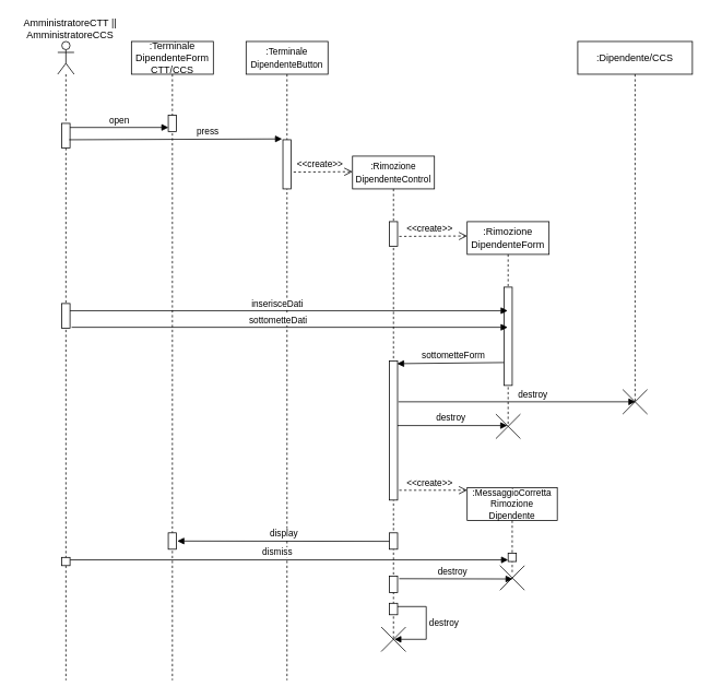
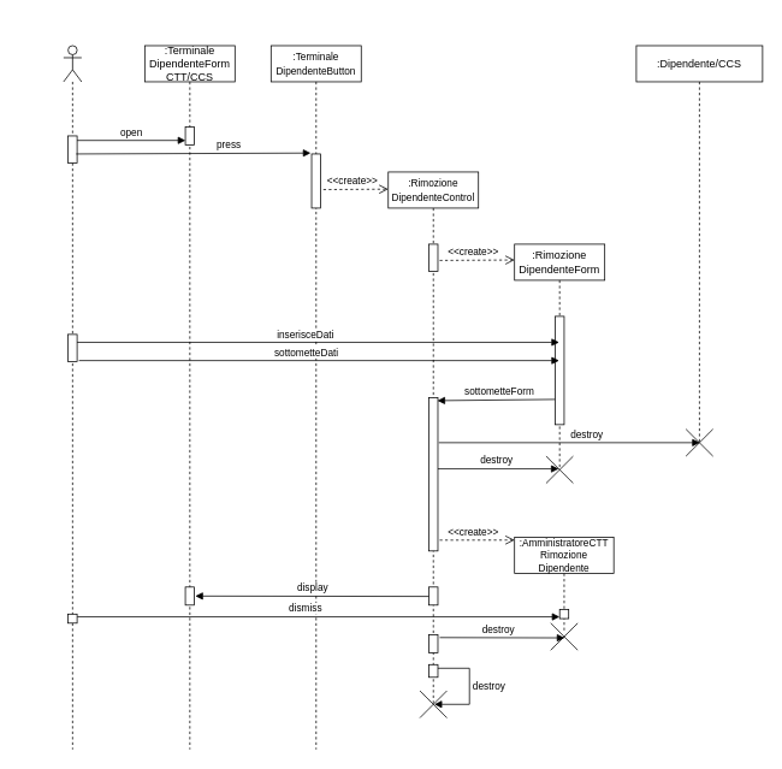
  <mxCell id="0" />
  <mxCell id="1" parent="0" />
  <mxCell id="2" value="" style="shape=umlLifeline;participant=umlActor;perimeter=lifelinePerimeter;whiteSpace=wrap;html=1;container=1;collapsible=0;recursiveResize=0;verticalAlign=top;spacingTop=36;outlineConnect=0;size=40;" parent="1" vertex="1"><mxGeometry x="70" y="50" width="20" height="780" as="geometry" /></mxCell>
  <mxCell id="3" value="" style="html=1;points=[];perimeter=orthogonalPerimeter;" parent="2" vertex="1"><mxGeometry x="5" y="100" width="10" height="30" as="geometry" /></mxCell>
  <mxCell id="4" value="" style="html=1;points=[];perimeter=orthogonalPerimeter;" parent="2" vertex="1"><mxGeometry x="5" y="320" width="10" height="30" as="geometry" /></mxCell>
  <mxCell id="5" value="" style="html=1;points=[];perimeter=orthogonalPerimeter;" parent="2" vertex="1"><mxGeometry x="5" y="630" width="10" height="10" as="geometry" /></mxCell>
  <mxCell id="6" value="destroy" style="edgeStyle=orthogonalEdgeStyle;html=1;align=left;spacingLeft=2;endArrow=block;rounded=0;" parent="1" edge="1"><mxGeometry relative="1" as="geometry"><mxPoint x="481" y="740" as="sourcePoint" /><Array as="points"><mxPoint x="520" y="740" /><mxPoint x="520" y="780" /><mxPoint x="490" y="780" /></Array><mxPoint x="481" y="780" as="targetPoint" /></mxGeometry></mxCell>
  <mxCell id="7" value="destroy" style="html=1;verticalAlign=bottom;endArrow=block;entryX=0.467;entryY=0.467;entryDx=0;entryDy=0;entryPerimeter=0;" parent="1" target="35" edge="1"><mxGeometry x="0.014" width="80" relative="1" as="geometry"><mxPoint x="479" y="519" as="sourcePoint" /><mxPoint x="613.5" y="520" as="targetPoint" /><mxPoint as="offset" /></mxGeometry></mxCell>
  <mxCell id="8" value=":Terminale DipendenteForm CTT/CCS" style="shape=umlLifeline;perimeter=lifelinePerimeter;whiteSpace=wrap;html=1;container=1;collapsible=0;recursiveResize=0;outlineConnect=0;size=40;" parent="1" vertex="1"><mxGeometry x="160" y="50" width="100" height="780" as="geometry" /></mxCell>
  <mxCell id="9" value="" style="html=1;points=[];perimeter=orthogonalPerimeter;" parent="8" vertex="1"><mxGeometry x="45" y="90" width="10" height="20" as="geometry" /></mxCell>
  <mxCell id="10" value="" style="html=1;points=[];perimeter=orthogonalPerimeter;" parent="8" vertex="1"><mxGeometry x="45" y="600" width="10" height="20" as="geometry" /></mxCell>
  <mxCell id="11" value="open" style="html=1;verticalAlign=bottom;endArrow=block;entryX=0.02;entryY=0.75;entryDx=0;entryDy=0;entryPerimeter=0;" parent="1" target="9" edge="1"><mxGeometry width="80" relative="1" as="geometry"><mxPoint x="85" y="155" as="sourcePoint" /><mxPoint x="200" y="156" as="targetPoint" /></mxGeometry></mxCell>
  <mxCell id="12" value="&lt;font style=&quot;font-size: 11px&quot;&gt;:Terminale DipendenteButton&lt;/font&gt;" style="shape=umlLifeline;perimeter=lifelinePerimeter;whiteSpace=wrap;html=1;container=1;collapsible=0;recursiveResize=0;outlineConnect=0;size=40;" parent="1" vertex="1"><mxGeometry x="300" y="50" width="100" height="780" as="geometry" /></mxCell>
  <mxCell id="13" value="" style="html=1;points=[];perimeter=orthogonalPerimeter;" parent="12" vertex="1"><mxGeometry x="45" y="120" width="10" height="60" as="geometry" /></mxCell>
  <mxCell id="14" value="press" style="html=1;verticalAlign=bottom;endArrow=block;entryX=-0.1;entryY=-0.017;entryDx=0;entryDy=0;entryPerimeter=0;" parent="1" target="13" edge="1"><mxGeometry x="0.297" width="80" relative="1" as="geometry"><mxPoint x="84" y="170" as="sourcePoint" /><mxPoint x="340" y="170" as="targetPoint" /><mxPoint as="offset" /></mxGeometry></mxCell>
  <mxCell id="15" value="&amp;lt;&amp;lt;create&amp;gt;&amp;gt;" style="html=1;verticalAlign=bottom;endArrow=open;dashed=1;endSize=8;exitX=1.3;exitY=0.658;exitDx=0;exitDy=0;exitPerimeter=0;" parent="1" source="13" edge="1"><mxGeometry x="-0.111" relative="1" as="geometry"><mxPoint x="470" y="410" as="sourcePoint" /><mxPoint x="430" y="209" as="targetPoint" /><mxPoint as="offset" /></mxGeometry></mxCell>
  <mxCell id="16" value="&lt;font style=&quot;font-size: 11px&quot;&gt;:Rimozione &lt;/font&gt;&lt;font style=&quot;font-size: 11px&quot;&gt;DipendenteControl&lt;/font&gt;" style="shape=umlLifeline;perimeter=lifelinePerimeter;whiteSpace=wrap;html=1;container=1;collapsible=0;recursiveResize=0;outlineConnect=0;size=40;" parent="1" vertex="1"><mxGeometry x="430" y="190" width="100" height="590" as="geometry" /></mxCell>
  <mxCell id="17" value="" style="html=1;points=[];perimeter=orthogonalPerimeter;" parent="16" vertex="1"><mxGeometry x="45" y="80" width="10" height="30" as="geometry" /></mxCell>
  <mxCell id="18" value="" style="html=1;points=[];perimeter=orthogonalPerimeter;" parent="16" vertex="1"><mxGeometry x="45" y="250" width="10" height="170" as="geometry" /></mxCell>
  <mxCell id="19" value="" style="html=1;points=[];perimeter=orthogonalPerimeter;" parent="16" vertex="1"><mxGeometry x="45" y="513" width="10" height="20" as="geometry" /></mxCell>
  <mxCell id="20" value="" style="shape=umlDestroy;whiteSpace=wrap;html=1;strokeWidth=1;" parent="16" vertex="1"><mxGeometry x="35" y="575" width="30" height="30" as="geometry" /></mxCell>
  <mxCell id="21" value="" style="html=1;points=[];perimeter=orthogonalPerimeter;" parent="16" vertex="1"><mxGeometry x="45" y="546" width="10" height="14" as="geometry" /></mxCell>
  <mxCell id="22" value=":Rimozione DipendenteForm" style="shape=umlLifeline;perimeter=lifelinePerimeter;whiteSpace=wrap;html=1;container=1;collapsible=0;recursiveResize=0;outlineConnect=0;size=40;" parent="1" vertex="1"><mxGeometry x="570" y="270" width="100" height="250" as="geometry" /></mxCell>
  <mxCell id="23" value="" style="html=1;points=[];perimeter=orthogonalPerimeter;" parent="22" vertex="1"><mxGeometry x="45" y="80" width="10" height="120" as="geometry" /></mxCell>
  <mxCell id="24" value="&amp;lt;&amp;lt;create&amp;gt;&amp;gt;" style="html=1;verticalAlign=bottom;endArrow=open;dashed=1;endSize=8;entryX=0;entryY=0.07;entryDx=0;entryDy=0;entryPerimeter=0;" parent="1" target="22" edge="1"><mxGeometry x="-0.111" relative="1" as="geometry"><mxPoint x="487" y="288" as="sourcePoint" /><mxPoint x="440" y="219" as="targetPoint" /><mxPoint as="offset" /></mxGeometry></mxCell>
  <mxCell id="25" value="inserisceDati" style="html=1;verticalAlign=bottom;endArrow=block;exitX=1;exitY=0.292;exitDx=0;exitDy=0;exitPerimeter=0;" parent="1" source="4" target="22" edge="1"><mxGeometry x="-0.055" width="80" relative="1" as="geometry"><mxPoint x="95" y="187.04" as="sourcePoint" /><mxPoint x="350" y="187" as="targetPoint" /><mxPoint as="offset" /></mxGeometry></mxCell>
  <mxCell id="26" value="sottometteDati" style="html=1;verticalAlign=bottom;endArrow=block;exitX=1.2;exitY=0.5;exitDx=0;exitDy=0;exitPerimeter=0;" parent="1" edge="1"><mxGeometry x="-0.055" width="80" relative="1" as="geometry"><mxPoint x="87" y="399" as="sourcePoint" /><mxPoint x="619.5" y="399" as="targetPoint" /><mxPoint as="offset" /></mxGeometry></mxCell>
  <mxCell id="27" value="sottometteForm" style="html=1;verticalAlign=bottom;endArrow=block;entryX=0.94;entryY=0.02;entryDx=0;entryDy=0;entryPerimeter=0;exitX=-0.02;exitY=0.767;exitDx=0;exitDy=0;exitPerimeter=0;" parent="1" source="23" target="18" edge="1"><mxGeometry x="-0.055" width="80" relative="1" as="geometry"><mxPoint x="530" y="700" as="sourcePoint" /><mxPoint x="629.5" y="410" as="targetPoint" /><mxPoint as="offset" /></mxGeometry></mxCell>
  <mxCell id="28" value=":Dipendente/CCS" style="shape=umlLifeline;perimeter=lifelinePerimeter;whiteSpace=wrap;html=1;container=1;collapsible=0;recursiveResize=0;outlineConnect=0;size=40;" parent="1" vertex="1"><mxGeometry x="705" y="50" width="140" height="440" as="geometry" /></mxCell>
  <mxCell id="29" value="" style="shape=umlDestroy;whiteSpace=wrap;html=1;strokeWidth=1;" parent="28" vertex="1"><mxGeometry x="55" y="425" width="30" height="30" as="geometry" /></mxCell>
  <mxCell id="30" value="destroy" style="html=1;verticalAlign=bottom;endArrow=block;" parent="1" edge="1"><mxGeometry x="0.133" width="80" relative="1" as="geometry"><mxPoint x="486" y="490" as="sourcePoint" /><mxPoint x="775.5" y="490" as="targetPoint" /><mxPoint as="offset" /></mxGeometry></mxCell>
  <mxCell id="31" value="&amp;lt;&amp;lt;create&amp;gt;&amp;gt;" style="html=1;verticalAlign=bottom;endArrow=open;dashed=1;endSize=8;entryX=0;entryY=0.028;entryDx=0;entryDy=0;entryPerimeter=0;" parent="1" target="32" edge="1"><mxGeometry x="-0.111" relative="1" as="geometry"><mxPoint x="487" y="598" as="sourcePoint" /><mxPoint x="560" y="725" as="targetPoint" /><mxPoint as="offset" /></mxGeometry></mxCell>
- <mxCell id="32" value="&lt;font style=&quot;font-size: 11px&quot;&gt;:MessaggioCorretta Rimozione Dipendente&lt;/font&gt;" style="shape=umlLifeline;perimeter=lifelinePerimeter;whiteSpace=wrap;html=1;container=1;collapsible=0;recursiveResize=0;outlineConnect=0;" parent="1" vertex="1"><mxGeometry x="570" y="595" width="110" height="105" as="geometry" /></mxCell>
+ <mxCell id="32" value="&lt;font style=&quot;font-size: 11px&quot;&gt;:AmministratoreCTT Rimozione Dipendente&lt;/font&gt;" style="shape=umlLifeline;perimeter=lifelinePerimeter;whiteSpace=wrap;html=1;container=1;collapsible=0;recursiveResize=0;outlineConnect=0;" parent="1" vertex="1"><mxGeometry x="570" y="595" width="110" height="105" as="geometry" /></mxCell>
  <mxCell id="33" value="" style="html=1;points=[];perimeter=orthogonalPerimeter;" parent="32" vertex="1"><mxGeometry x="50" y="80" width="10" height="10" as="geometry" /></mxCell>
  <mxCell id="34" value="" style="shape=umlDestroy;whiteSpace=wrap;html=1;strokeWidth=1;" parent="32" vertex="1"><mxGeometry x="40" y="95" width="30" height="30" as="geometry" /></mxCell>
  <mxCell id="35" value="" style="shape=umlDestroy;whiteSpace=wrap;html=1;strokeWidth=1;" parent="1" vertex="1"><mxGeometry x="605" y="505" width="30" height="30" as="geometry" /></mxCell>
  <mxCell id="36" value="dismiss" style="html=1;verticalAlign=bottom;endArrow=block;exitX=1.02;exitY=0.303;exitDx=0;exitDy=0;exitPerimeter=0;" parent="1" source="5" target="33" edge="1"><mxGeometry x="-0.055" width="80" relative="1" as="geometry"><mxPoint x="85" y="688.96" as="sourcePoint" /><mxPoint x="620" y="688.96" as="targetPoint" /><mxPoint as="offset" /></mxGeometry></mxCell>
  <mxCell id="37" value="destroy" style="html=1;verticalAlign=bottom;endArrow=block;entryX=0.516;entryY=0.544;entryDx=0;entryDy=0;entryPerimeter=0;" parent="1" target="34" edge="1"><mxGeometry x="-0.055" width="80" relative="1" as="geometry"><mxPoint x="487" y="706" as="sourcePoint" /><mxPoint x="620" y="705" as="targetPoint" /><mxPoint as="offset" /></mxGeometry></mxCell>
  <mxCell id="38" value="display" style="html=1;verticalAlign=bottom;endArrow=block;entryX=0.5;entryY=0.5;entryDx=0;entryDy=0;entryPerimeter=0;exitX=0.06;exitY=0.52;exitDx=0;exitDy=0;exitPerimeter=0;" parent="1" source="40" edge="1"><mxGeometry width="80" relative="1" as="geometry"><mxPoint x="621" y="660" as="sourcePoint" /><mxPoint x="216" y="660" as="targetPoint" /></mxGeometry></mxCell>
- <mxCell id="39" value="AmministratoreCTT ||&lt;br&gt;AmministratoreCCS" style="text;html=1;align=center;verticalAlign=middle;resizable=0;points=[];autosize=1;" parent="1" vertex="1"><mxGeometry y="20" width="130" height="30" as="geometry" x="20" /></mxCell>
  <mxCell id="40" value="" style="html=1;points=[];perimeter=orthogonalPerimeter;" parent="1" vertex="1"><mxGeometry x="475" y="650" width="10" height="20" as="geometry" /></mxCell>
